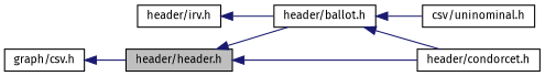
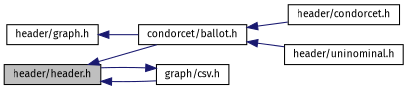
  digraph {
    fontname="Fira Sans"
    rankdir=LR
    node [color=black fillcolor=white fontname="Fira Sans" fontsize=10 shape=record style=filled]
    edge [color=midnightblue dir=back fontname="Fira Sans" fontsize=10 labelfontname=Helvetica labelfontsize=10 style=solid]
    n1 [fillcolor=grey75 fontcolor=black height=0.2 label="header/header.h" width=0.4]
-   n2 [height=0.2 label="header/ballot.h" width=0.4]
+   n2 [height=0.2 label="condorcet/ballot.h" width=0.4]
    n3 [height=0.2 label="graph/csv.h" width=0.4]
    n4 [height=0.2 label="header/condorcet.h" width=0.4]
-   n5 [height=0.2 label="csv/uninominal.h" width=0.4]
-   n6 [height=0.2 label="header/irv.h" width=0.4]
+   n5 [height=0.2 label="header/uninominal.h" width=0.4]
+   n6 [height=0.2 label="header/graph.h" width=0.4]
    n1 -> n2
-   n1 -> n4
+   n1 -> n3
    n2 -> n4
    n2 -> n5
    n3 -> n1
    n6 -> n2
  }
